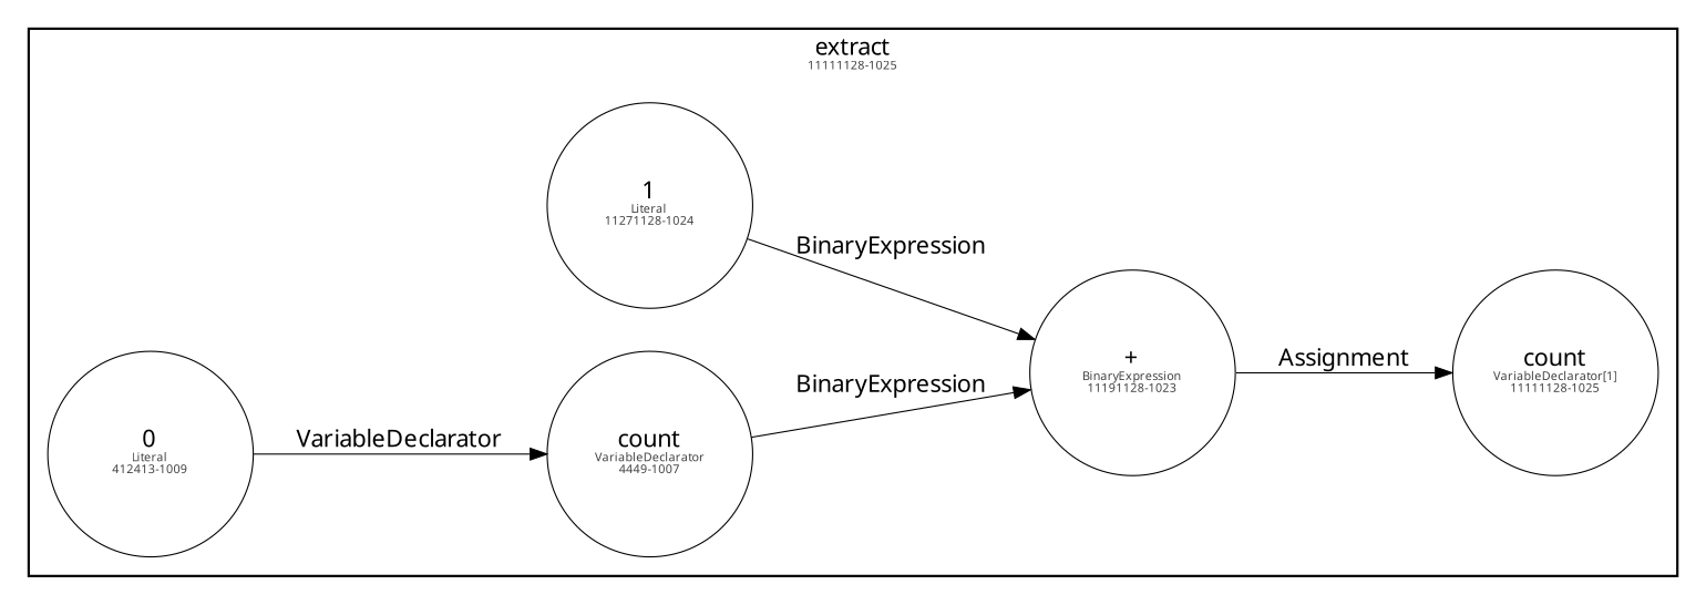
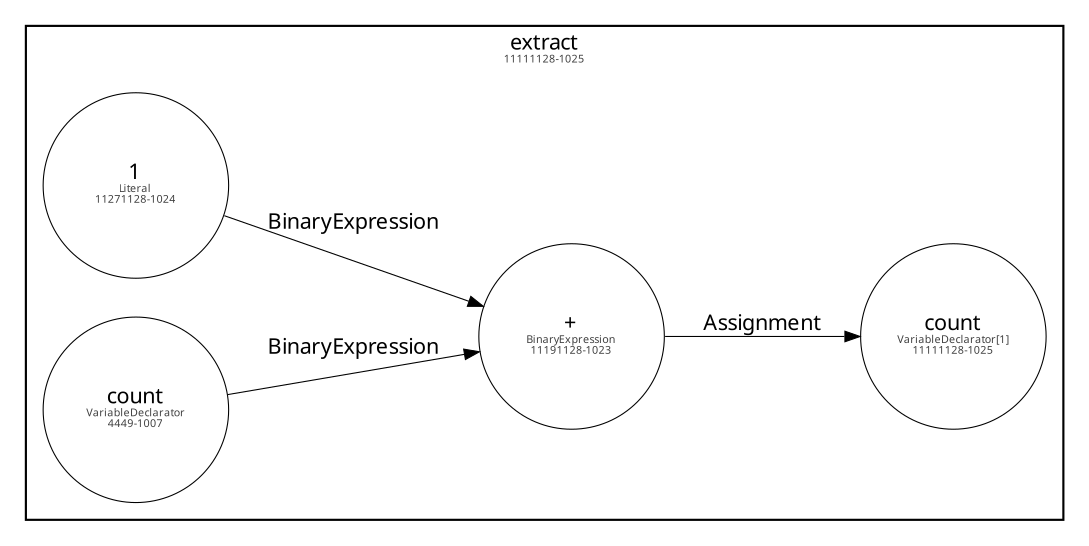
  digraph {
    fontcolor=black
    fontname="HelveticaNeue-Thin"
    fontsize=10
    rankdir=LR
    node [fixedsize=true fontcolor=black fontname="HelveticaNeue-Thin" fontsize=10 penwidth=0.5 shape=circle]
    edge [arrowsize=0.7 fontcolor=black fontname="HelveticaNeue-Thin" fontsize=10 penwidth=0.5 splines=line]
    n1 [height=1.2 label=<count<br/><font color="#404040" point-size="5">VariableDeclarator[1]</font><br/><font color="#404040" point-size="5">11111128-1025</font>> width=1.2]
    n2 [height=1.2 label=<+<br/><font color="#404040" point-size="5">BinaryExpression</font><br/><font color="#404040" point-size="5">11191128-1023</font>> width=1.2]
    n3 [height=1.2 label=<1<br/><font color="#404040" point-size="5">Literal</font><br/><font color="#404040" point-size="5">11271128-1024</font>> width=1.2]
    n4 [height=1.2 label=<count<br/><font color="#404040" point-size="5">VariableDeclarator</font><br/><font color="#404040" point-size="5">4449-1007</font>> width=1.2]
-   n5 [height=1.2 label=<0<br/><font color="#404040" point-size="5">Literal</font><br/><font color="#404040" point-size="5">412413-1009</font>> width=1.2]
    subgraph cluster_1 {
      label=<extract<br/><font color="#404040" point-size="5">11111128-1025</font>>
      n1
      n2
      n3
      n4
-     n5
    }
    n2 -> n1 [label=Assignment]
    n3 -> n2 [label=BinaryExpression]
    n4 -> n2 [label=BinaryExpression]
-   n5 -> n4 [label=VariableDeclarator]
  }
